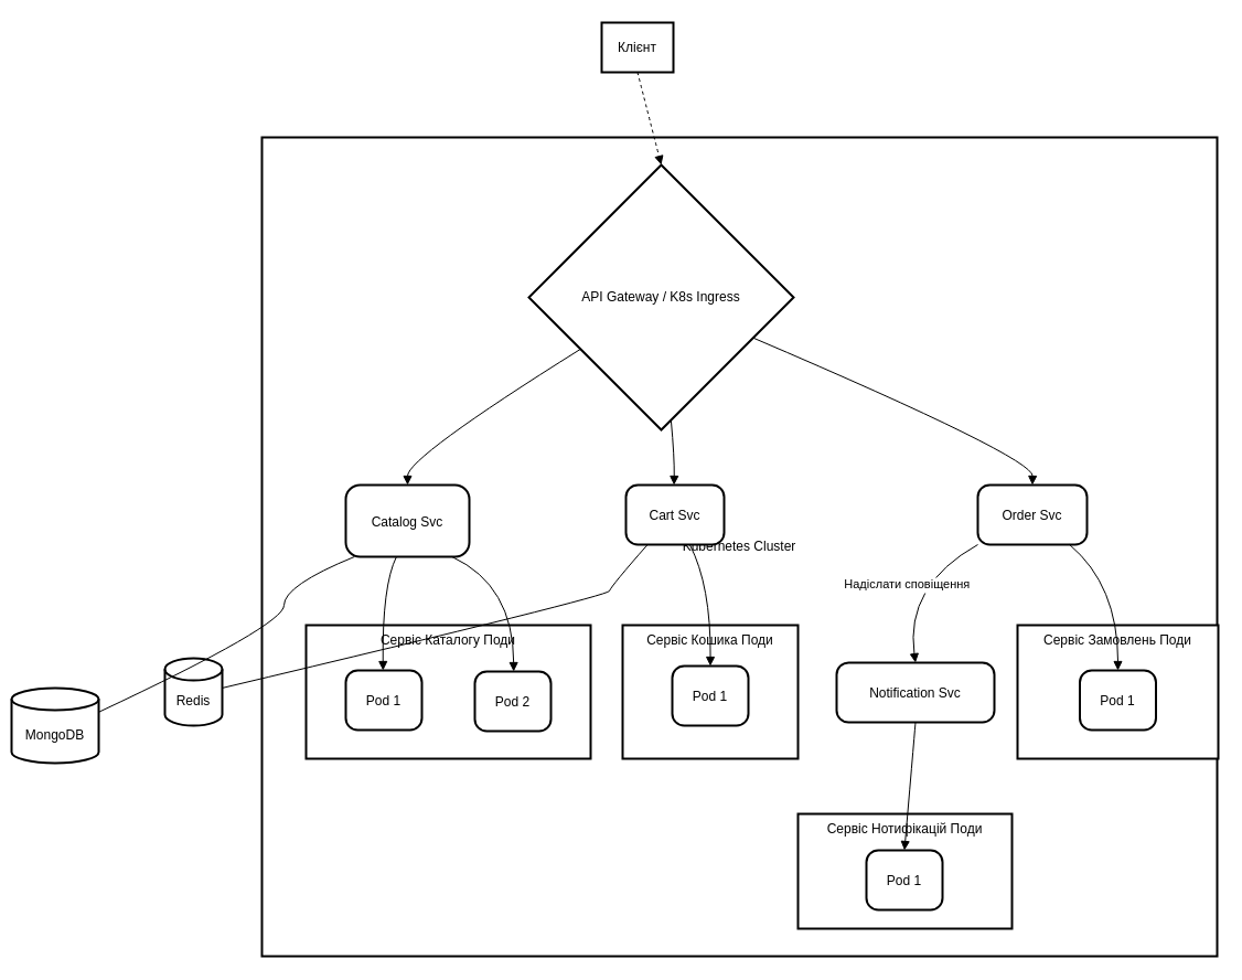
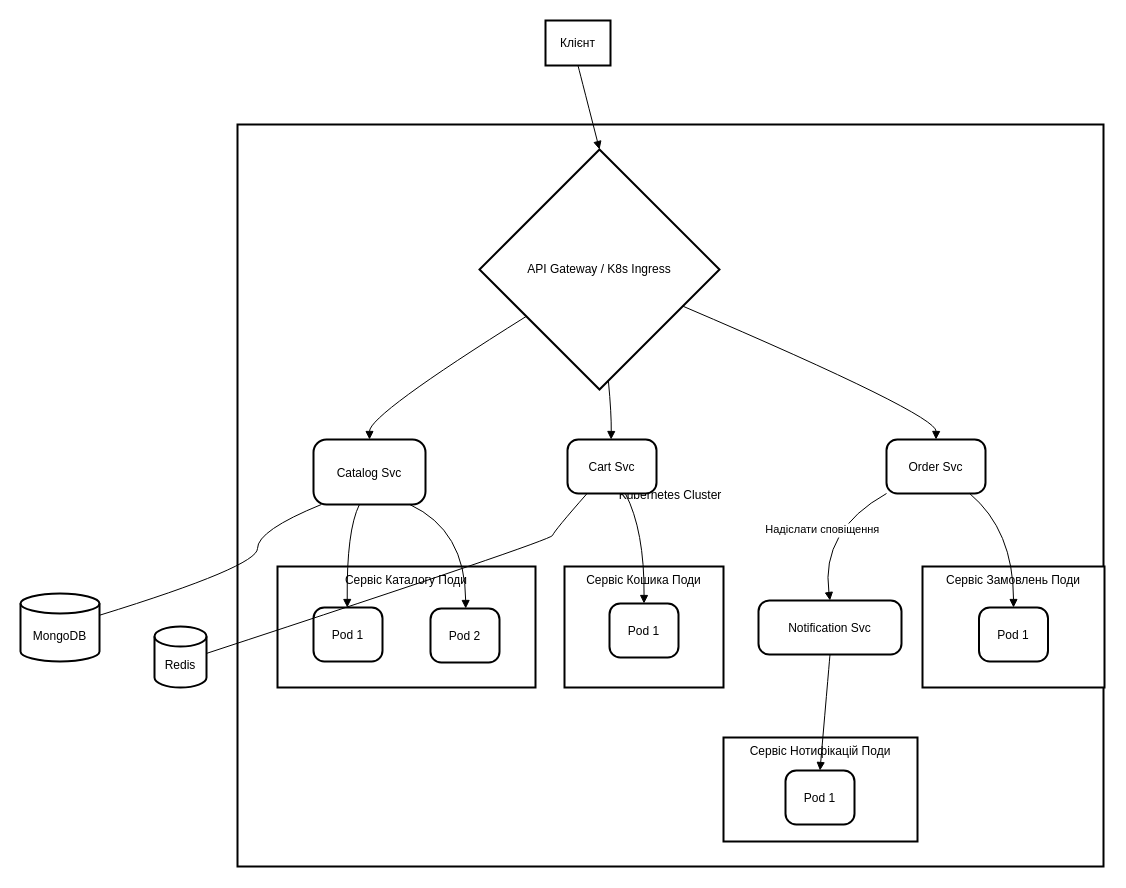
  <mxCell id="0" />
  <mxCell id="1" parent="0" />
  <mxCell id="2" value="Kubernetes Cluster" style="whiteSpace=wrap;strokeWidth=2;" vertex="1" parent="1"><mxGeometry x="237" y="124" width="866" height="742" as="geometry" /></mxCell>
  <mxCell id="3" value="Сервіс Нотифікацій Поди" style="whiteSpace=wrap;strokeWidth=2;verticalAlign=top;" vertex="1" parent="1"><mxGeometry x="723" y="737" width="194" height="104" as="geometry" /></mxCell>
  <mxCell id="4" value="Сервіс Замовлень Поди" style="whiteSpace=wrap;strokeWidth=2;verticalAlign=top;" vertex="1" parent="1"><mxGeometry x="922" y="566" width="182" height="121" as="geometry" /></mxCell>
  <mxCell id="5" value="Сервіс Кошика Поди" style="whiteSpace=wrap;strokeWidth=2;verticalAlign=top;" vertex="1" parent="1"><mxGeometry x="564" y="566" width="159" height="121" as="geometry" /></mxCell>
  <mxCell id="6" value="Сервіс Каталогу Поди" style="whiteSpace=wrap;strokeWidth=2;verticalAlign=top;" vertex="1" parent="1"><mxGeometry x="277" y="566" width="258" height="121" as="geometry" /></mxCell>
  <mxCell id="7" value="Клієнт" style="whiteSpace=wrap;strokeWidth=2;" vertex="1" parent="1"><mxGeometry x="545" y="20" width="65" height="45" as="geometry" /></mxCell>
  <mxCell id="8" value="API Gateway / K8s Ingress" style="rhombus;strokeWidth=2;whiteSpace=wrap;" vertex="1" parent="1"><mxGeometry x="479" y="149" width="240" height="240" as="geometry" /></mxCell>
  <mxCell id="9" value="Catalog Svc" style="rounded=1;arcSize=20;strokeWidth=2" vertex="1" parent="1"><mxGeometry x="313" y="439" width="112" height="65" as="geometry" /></mxCell>
  <mxCell id="10" value="Cart Svc" style="rounded=1;arcSize=20;strokeWidth=2" vertex="1" parent="1"><mxGeometry x="567" y="439" width="89" height="54" as="geometry" /></mxCell>
  <mxCell id="11" value="Order Svc" style="rounded=1;arcSize=20;strokeWidth=2" vertex="1" parent="1"><mxGeometry x="886" y="439" width="99" height="54" as="geometry" /></mxCell>
  <mxCell id="12" value="Notification Svc" style="rounded=1;arcSize=20;strokeWidth=2" vertex="1" parent="1"><mxGeometry x="758" y="600" width="143" height="54" as="geometry" /></mxCell>
- <mxCell id="13" value="MongoDB" style="shape=cylinder3;boundedLbl=1;backgroundOutline=1;size=10;strokeWidth=2;whiteSpace=wrap;" vertex="1" parent="1"><mxGeometry x="10" y="623" width="79" height="68" as="geometry" /></mxCell>
- <mxCell id="14" value="Redis" style="shape=cylinder3;boundedLbl=1;backgroundOutline=1;size=10;strokeWidth=2;whiteSpace=wrap;" vertex="1" parent="1"><mxGeometry x="149" y="596" width="52" height="61" as="geometry" /></mxCell>
+ <mxCell id="13" value="MongoDB" style="shape=cylinder3;boundedLbl=1;backgroundOutline=1;size=10;strokeWidth=2;whiteSpace=wrap;" vertex="1" parent="1"><mxGeometry x="20" y="593" width="79" height="68" as="geometry" /></mxCell>
+ <mxCell id="14" value="Redis" style="shape=cylinder3;boundedLbl=1;backgroundOutline=1;size=10;strokeWidth=2;whiteSpace=wrap;" vertex="1" parent="1"><mxGeometry x="154" y="626" width="52" height="61" as="geometry" /></mxCell>
  <mxCell id="15" value="Pod 1" style="rounded=1;arcSize=20;strokeWidth=2" vertex="1" parent="1"><mxGeometry x="313" y="607" width="69" height="54" as="geometry" /></mxCell>
  <mxCell id="16" value="Pod 2" style="rounded=1;arcSize=20;strokeWidth=2" vertex="1" parent="1"><mxGeometry x="430" y="608" width="69" height="54" as="geometry" /></mxCell>
  <mxCell id="17" value="Pod 1" style="rounded=1;arcSize=20;strokeWidth=2" vertex="1" parent="1"><mxGeometry x="609" y="603" width="69" height="54" as="geometry" /></mxCell>
  <mxCell id="18" value="Pod 1" style="rounded=1;arcSize=20;strokeWidth=2" vertex="1" parent="1"><mxGeometry x="978.5" y="607" width="69" height="54" as="geometry" /></mxCell>
  <mxCell id="19" value="Pod 1" style="rounded=1;arcSize=20;strokeWidth=2" vertex="1" parent="1"><mxGeometry x="785" y="770" width="69" height="54" as="geometry" /></mxCell>
- <mxCell id="20" value="" style="curved=1;startArrow=none;endArrow=block;exitX=0.5;exitY=1;entryX=0.5;entryY=0;rounded=0;dashed=1;" edge="1" parent="1" source="7" target="8"><mxGeometry relative="1" as="geometry"><Array as="points" /></mxGeometry></mxCell>
+ <mxCell id="20" value="" style="curved=1;startArrow=none;endArrow=block;exitX=0.5;exitY=1;entryX=0.5;entryY=0;rounded=0;" edge="1" parent="1" source="7" target="8"><mxGeometry relative="1" as="geometry"><Array as="points" /></mxGeometry></mxCell>
  <mxCell id="21" value="" style="curved=1;startArrow=none;endArrow=block;exitX=0;exitY=0.82;entryX=0.5;entryY=0;rounded=0;" edge="1" parent="1" source="8" target="9"><mxGeometry relative="1" as="geometry"><Array as="points"><mxPoint x="369" y="414" /></Array></mxGeometry></mxCell>
  <mxCell id="22" value="" style="curved=1;startArrow=none;endArrow=block;exitX=0.54;exitY=1;entryX=0.49;entryY=0;rounded=0;" edge="1" parent="1" source="8" target="10"><mxGeometry relative="1" as="geometry"><Array as="points"><mxPoint x="611" y="414" /></Array></mxGeometry></mxCell>
  <mxCell id="23" value="" style="curved=1;startArrow=none;endArrow=block;exitX=1;exitY=0.72;entryX=0.5;entryY=0;rounded=0;" edge="1" parent="1" source="8" target="11"><mxGeometry relative="1" as="geometry"><Array as="points"><mxPoint x="936" y="414" /></Array></mxGeometry></mxCell>
  <mxCell id="24" value="Надіслати сповіщення" style="curved=1;startArrow=none;endArrow=block;exitX=0;exitY=1;entryX=0.5;entryY=0;rounded=0;" edge="1" parent="1" source="11" target="12"><mxGeometry relative="1" as="geometry"><Array as="points"><mxPoint x="820" y="530" /></Array></mxGeometry></mxCell>
  <mxCell id="25" value="" style="curved=1;startArrow=none;endArrow=none;exitX=0.07;exitY=1;entryX=1;entryY=0.32;rounded=0;" edge="1" parent="1" source="9" target="13"><mxGeometry relative="1" as="geometry"><Array as="points"><mxPoint x="257" y="530" /><mxPoint x="257" y="566" /></Array></mxGeometry></mxCell>
  <mxCell id="26" value="" style="curved=1;startArrow=none;endArrow=none;exitX=0.22;exitY=1;entryX=1.01;entryY=0.44;rounded=0;" edge="1" parent="1" source="10" target="14"><mxGeometry relative="1" as="geometry"><Array as="points"><mxPoint x="554" y="530" /><mxPoint x="550" y="540" /></Array></mxGeometry></mxCell>
  <mxCell id="27" value="" style="curved=1;startArrow=none;endArrow=block;exitX=0.41;exitY=1;entryX=0.49;entryY=0;rounded=0;" edge="1" parent="1" source="9" target="15"><mxGeometry relative="1" as="geometry"><Array as="points"><mxPoint x="346" y="530" /></Array></mxGeometry></mxCell>
  <mxCell id="28" value="" style="curved=1;startArrow=none;endArrow=block;exitX=0.86;exitY=1;entryX=0.51;entryY=0;rounded=0;" edge="1" parent="1" source="9" target="16"><mxGeometry relative="1" as="geometry"><Array as="points"><mxPoint x="465" y="530" /></Array></mxGeometry></mxCell>
  <mxCell id="29" value="" style="curved=1;startArrow=none;endArrow=block;exitX=0.65;exitY=1;entryX=0.5;entryY=0;rounded=0;" edge="1" parent="1" source="10" target="17"><mxGeometry relative="1" as="geometry"><Array as="points"><mxPoint x="644" y="530" /></Array></mxGeometry></mxCell>
  <mxCell id="30" value="" style="curved=1;startArrow=none;endArrow=block;exitX=0.84;exitY=1;entryX=0.5;entryY=0;rounded=0;" edge="1" parent="1" source="11" target="18"><mxGeometry relative="1" as="geometry"><Array as="points"><mxPoint x="1013" y="530" /></Array></mxGeometry></mxCell>
  <mxCell id="31" value="" style="curved=1;startArrow=none;endArrow=block;exitX=0.5;exitY=1;entryX=0.5;entryY=0.01;rounded=0;" edge="1" parent="1" source="12" target="19"><mxGeometry relative="1" as="geometry"><Array as="points" /></mxGeometry></mxCell>
